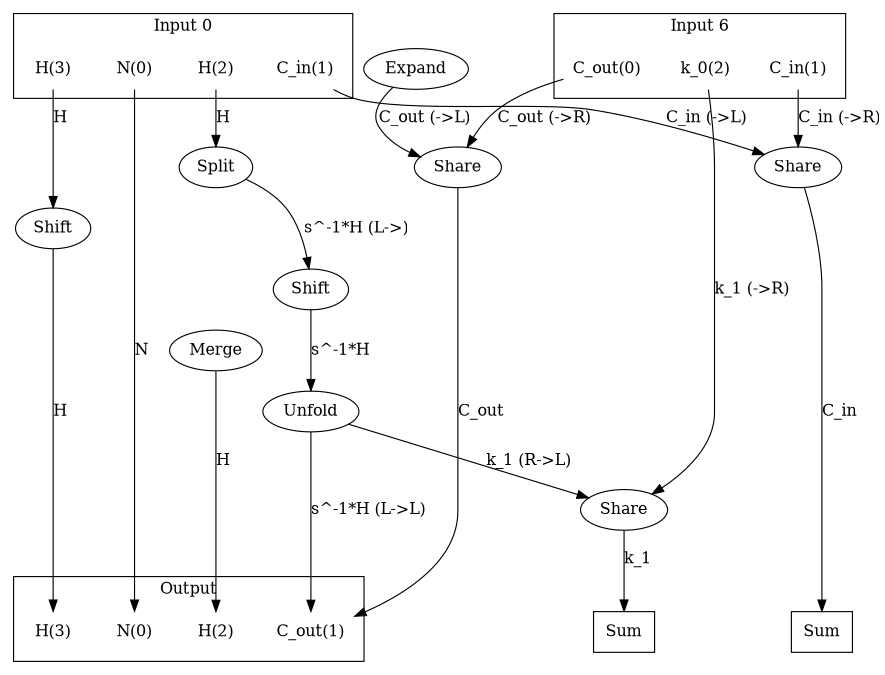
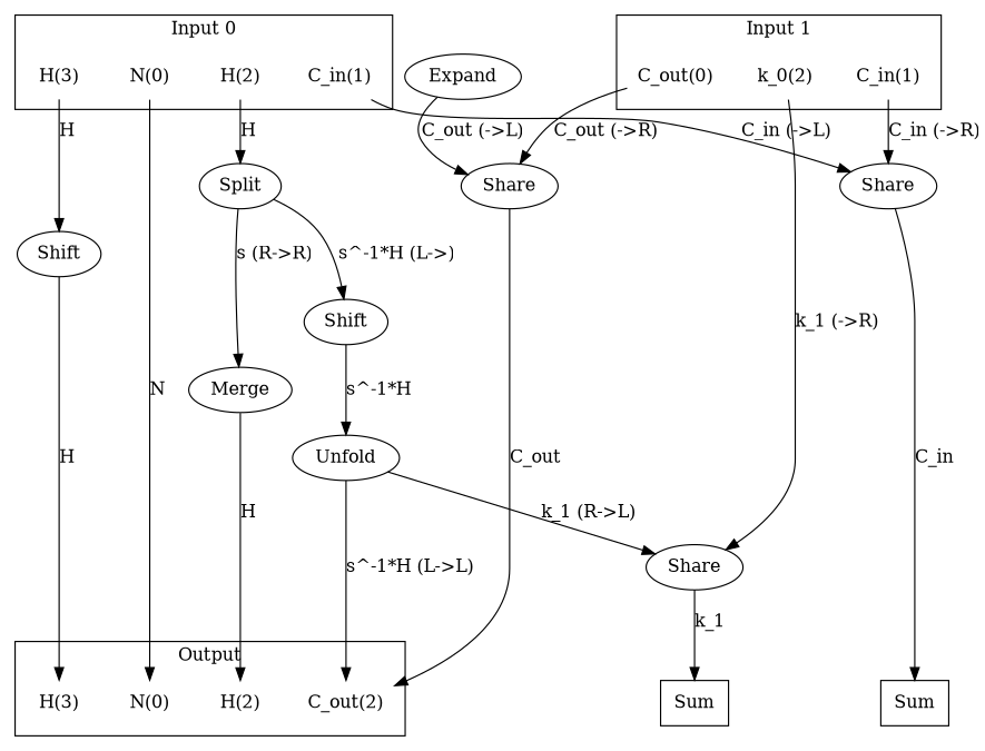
  digraph {
    newrank=true
    node [shape=none]
    n1 [label=Sum shape=box]
    n2 [label=Sum shape=box]
    n3 [label="N(0)"]
-   n4 [label="C_out(1)"]
+   n4 [label="C_out(2)"]
    n5 [label="H(2)"]
    n6 [label="H(3)"]
    n7 [label="N(0)"]
    n8 [label="C_in(1)"]
    n9 [label="H(2)"]
    n10 [label="H(3)"]
    n11 [label="C_out(0)"]
    n12 [label="C_in(1)"]
    n13 [label="k_0(2)"]
    n14 [label=Share shape=""]
    n15 [label=Split shape=""]
    n16 [label=Shift shape=""]
    n17 [label=Share shape=""]
    n18 [label=Share shape=""]
    n19 [label=Shift shape=""]
    n20 [label=Unfold shape=""]
    n21 [label=Merge shape=""]
    n22 [label=Expand shape=""]
    subgraph sub_1 {
      rank=same
      n1
      n2
      n3
      n4
      n5
      n6
    }
    subgraph sub_2 {
      rank=same
      n7
      n8
      n9
      n10
      n11
      n12
      n13
    }
    subgraph cluster_3 {
      label=Output
      n3
      n4
      n5
      n6
    }
    subgraph cluster_4 {
      label="Input 0"
      n7
      n8
      n9
      n10
    }
    subgraph cluster_5 {
-     label="Input 6"
+     label="Input 1"
      n11
      n12
      n13
    }
    n7 -> n3 [label=N]
    n8 -> n14 [label="C_in (->L)"]
    n9 -> n15 [label=H]
    n10 -> n16 [label=H]
    n11 -> n17 [label="C_out (->R)"]
    n12 -> n14 [label="C_in (->R)"]
    n13 -> n18 [label="k_1 (->R)"]
    n14 -> n2 [label=C_in]
    n15 -> n19 [label="s^-1*H (L->)"]
+   n15 -> n21 [label="s (R->R)"]
    n16 -> n6 [label=H]
    n17 -> n4 [label=C_out]
    n18 -> n1 [label=k_1]
    n19 -> n20 [label="s^-1*H"]
    n20 -> n4 [label="s^-1*H (L->L)"]
    n20 -> n18 [label="k_1 (R->L)"]
    n21 -> n5 [label=H]
    n22 -> n17 [label="C_out (->L)"]
  }
